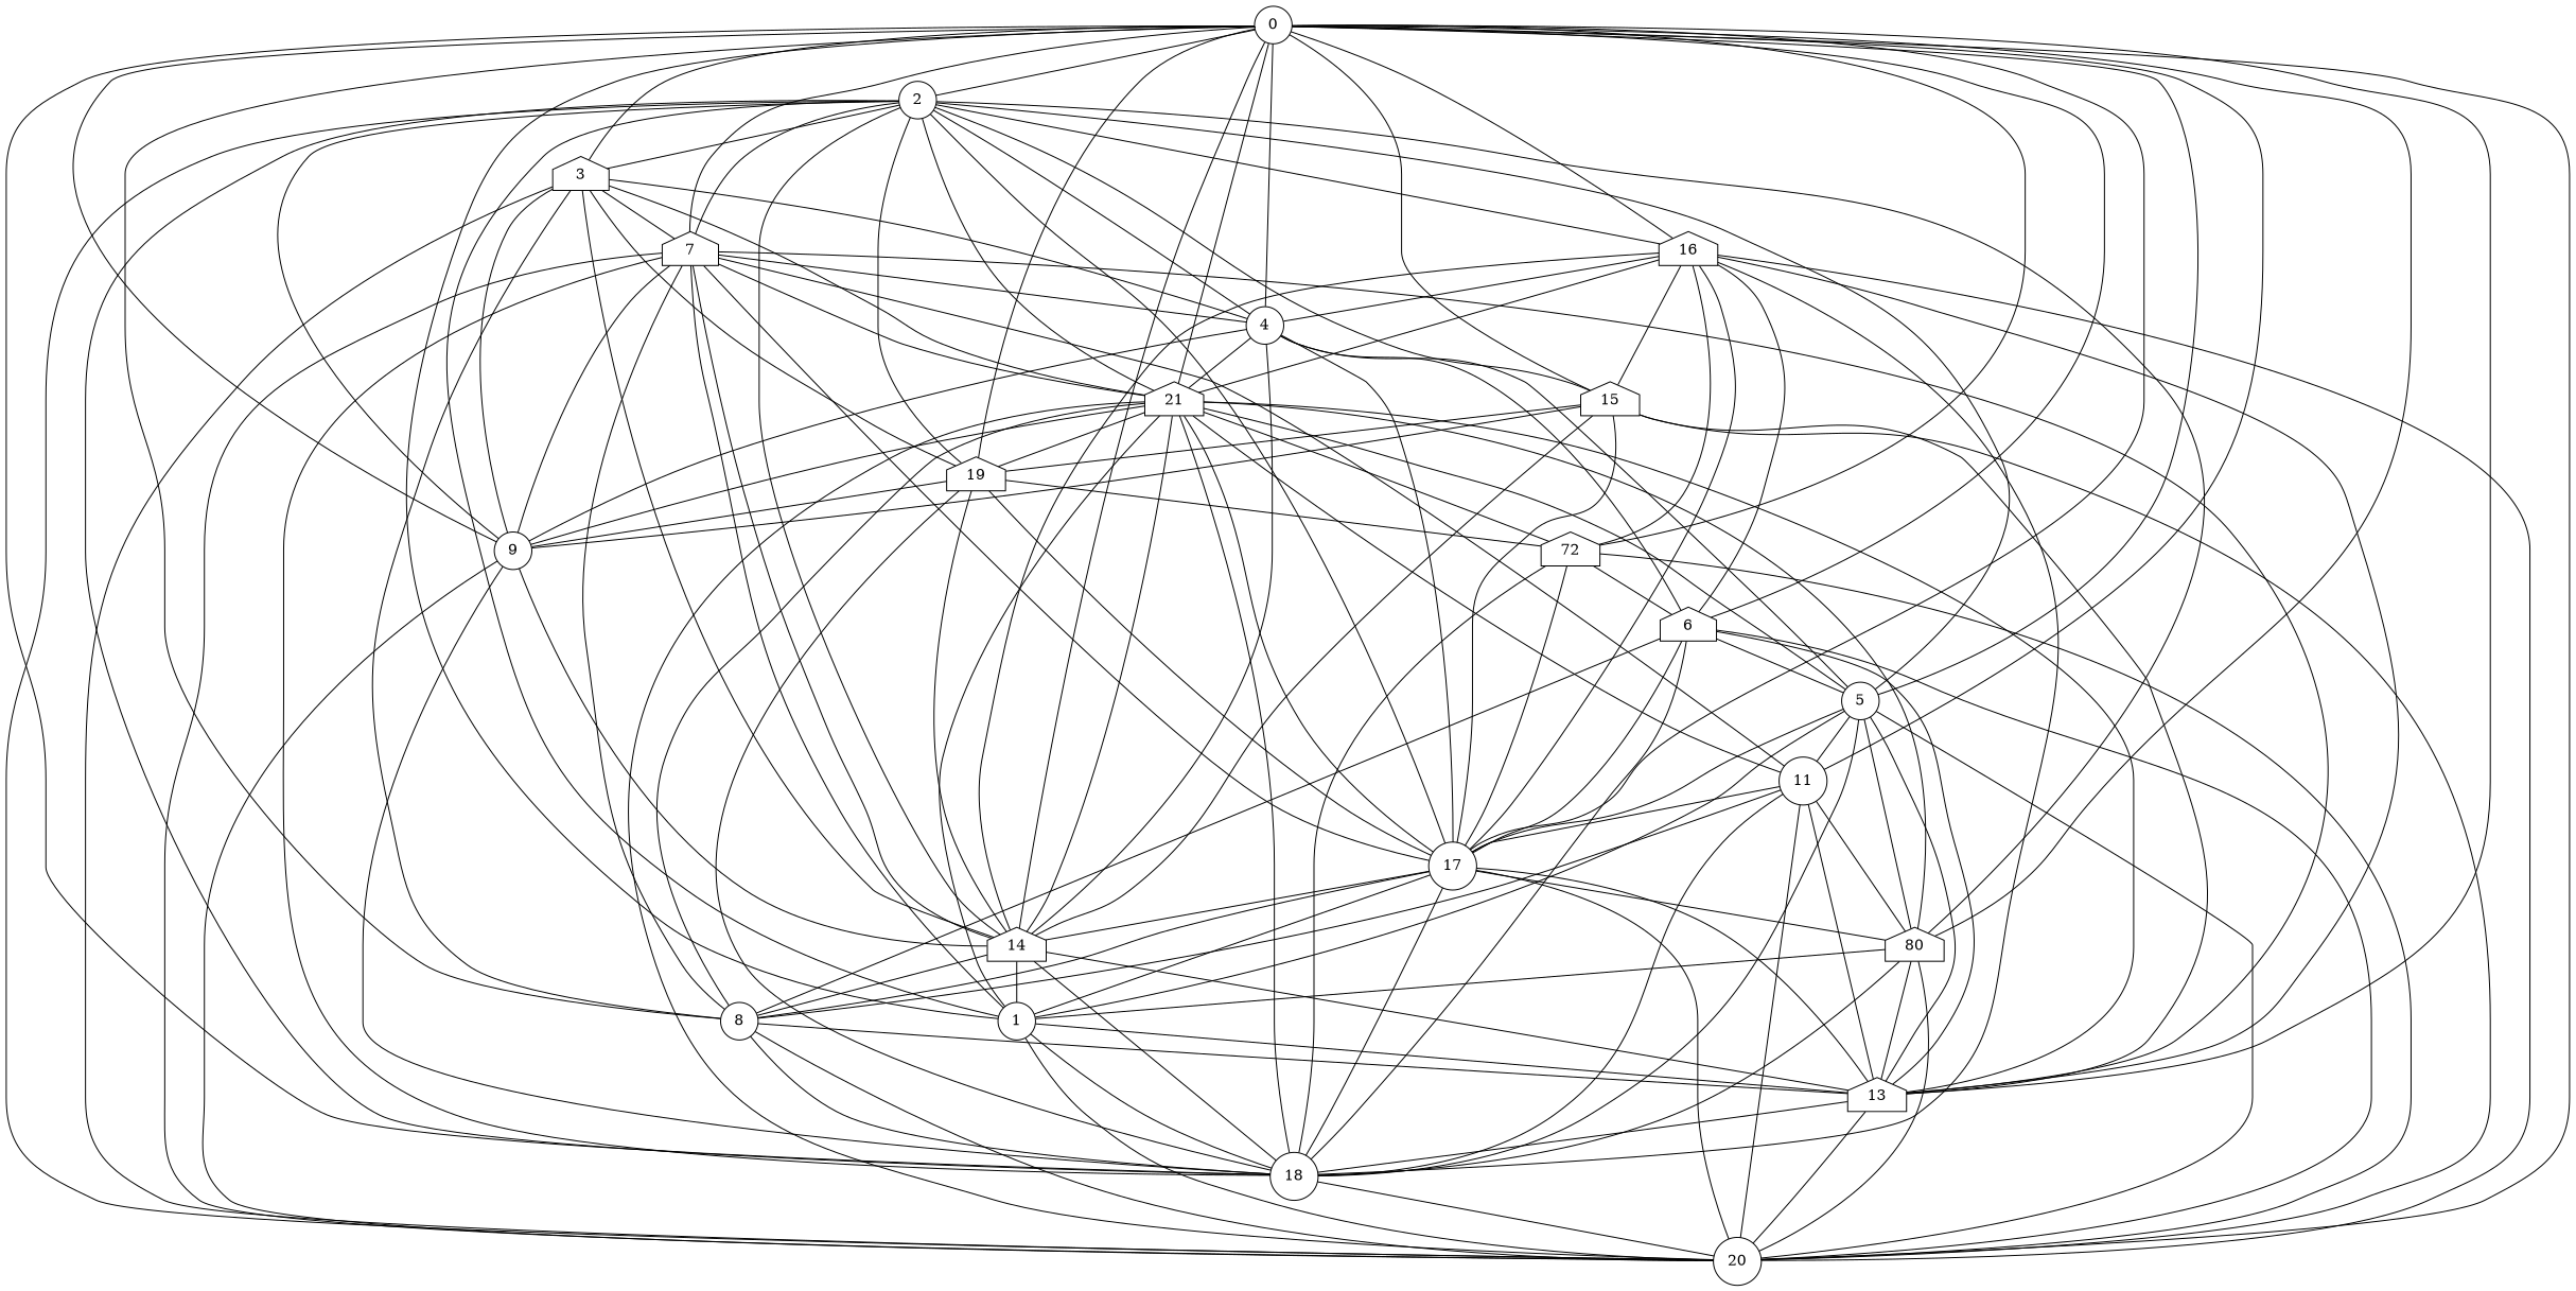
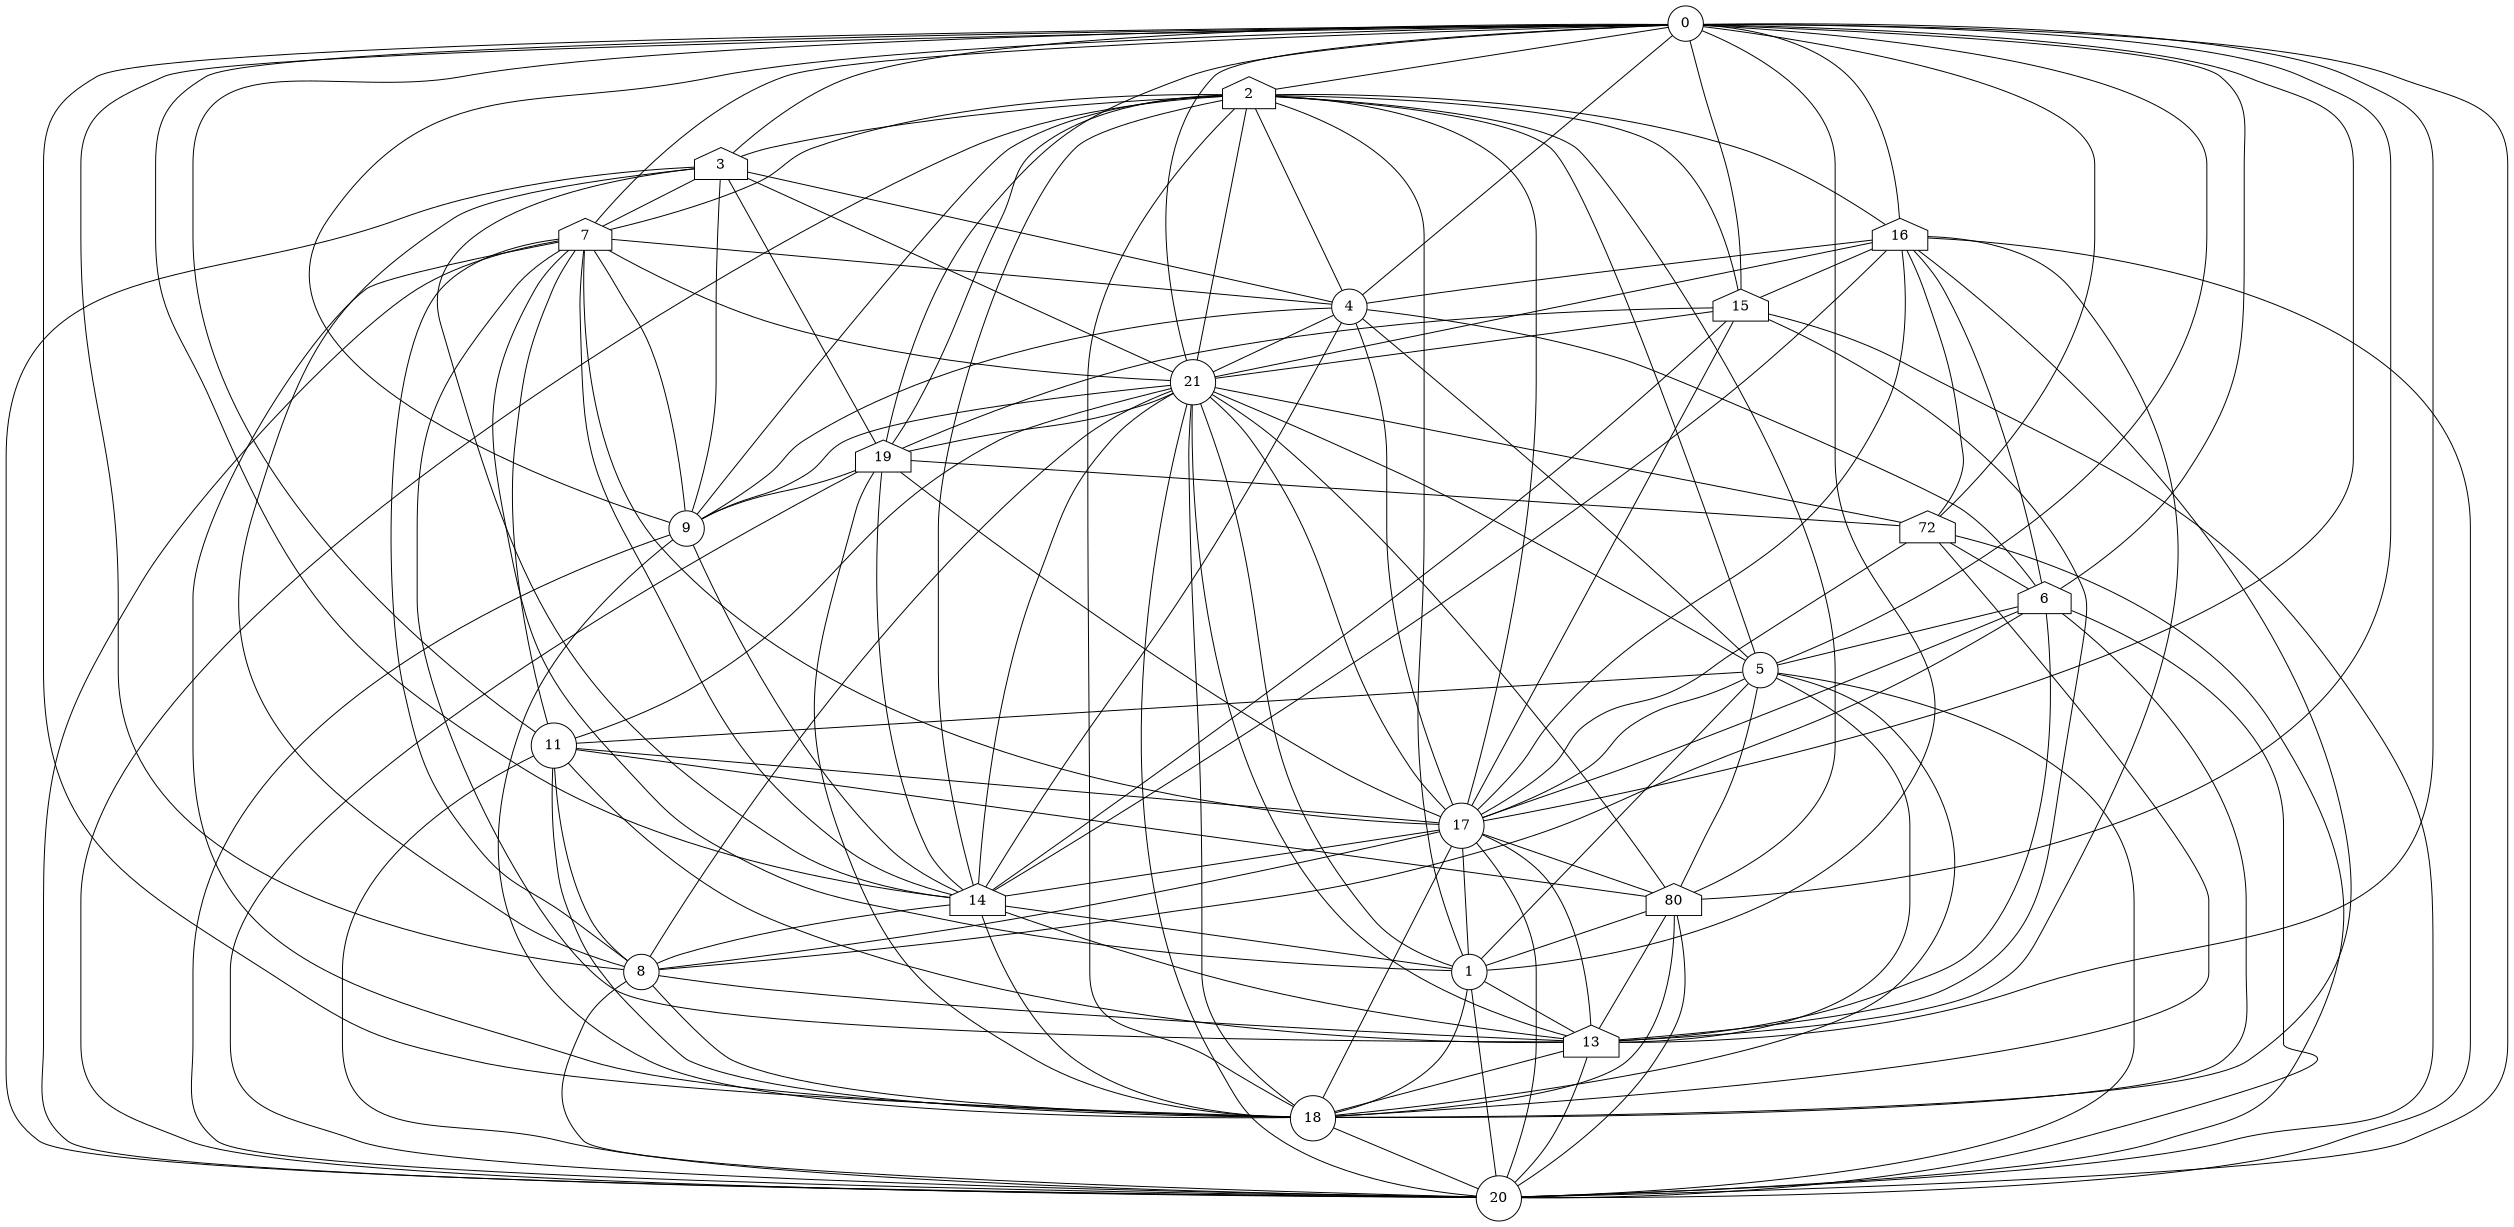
  graph {
    node [shape=house]
    0 [shape=circle]
    1 [shape=circle]
-   2 [shape=circle]
+   2
    3
    4 [shape=circle]
    5 [shape=circle]
    6
    7
    8 [shape=circle]
    9 [shape=circle]
    n11 [label=80]
    11 [shape=circle]
    n13 [label=72]
    13
    14
    15
    16
    17 [shape=circle]
    18 [shape=circle]
    19
    20 [shape=circle]
-   21
+   21 [shape=circle]
    0 -- 1
    0 -- 2
    0 -- 3
    0 -- 4
    0 -- 5
    0 -- 6
    0 -- 7
    0 -- 8
    0 -- 9
    0 -- n11
    0 -- 11
    0 -- n13
    0 -- 13
    0 -- 14
    0 -- 15
    0 -- 16
    0 -- 17
    0 -- 18
    0 -- 19
    0 -- 20
    0 -- 21
    1 -- 13
    1 -- 18
    1 -- 20
    2 -- 1
    2 -- 3
    2 -- 5
    2 -- 7
    2 -- n11
    2 -- 14
    2 -- 15
    2 -- 16
    2 -- 17
    2 -- 18
    2 -- 19
    2 -- 20
    3 -- 7
    3 -- 9
    3 -- 20
    4 -- 2
    4 -- 3
    4 -- 5
    4 -- 6
    4 -- 9
    4 -- 14
    4 -- 17
    4 -- 21
    5 -- 1
    5 -- 11
    5 -- 13
    5 -- 18
    5 -- 20
    6 -- 5
    6 -- 8
    6 -- 13
    6 -- 18
    6 -- 20
    7 -- 1
    7 -- 4
    7 -- 9
    7 -- 13
    7 -- 18
    7 -- 20
    8 -- 3
    8 -- 7
    8 -- 13
    8 -- 18
    8 -- 20
    9 -- 2
    9 -- 14
    9 -- 18
    9 -- 20
    n11 -- 1
    n11 -- 5
    n11 -- 11
    n11 -- 13
    n11 -- 18
    n11 -- 20
    11 -- 7
    11 -- 8
    11 -- 13
    11 -- 17
    11 -- 18
    11 -- 20
    n13 -- 6
    n13 -- 17
    n13 -- 18
    n13 -- 20
    n13 -- 21
    13 -- 18
    13 -- 20
    14 -- 1
    14 -- 3
    14 -- 7
    14 -- 8
    14 -- 13
    14 -- 18
    15 -- 13
    15 -- 14
    15 -- 17
    15 -- 19
    15 -- 20
-   15 -- 9
+   15 -- 21
    16 -- 4
    16 -- 6
    16 -- n13
    16 -- 13
    16 -- 14
    16 -- 15
    16 -- 17
    16 -- 18
    16 -- 20
    16 -- 21
    17 -- 1
    17 -- 5
    17 -- 6
    17 -- 7
    17 -- 8
    17 -- n11
    17 -- 13
    17 -- 14
    17 -- 18
    17 -- 20
    18 -- 20
    19 -- 3
    19 -- 9
    19 -- n13
    19 -- 14
    19 -- 17
    19 -- 18
+   19 -- 20
    21 -- 1
    21 -- 2
    21 -- 3
    21 -- 5
    21 -- 7
    21 -- 8
    21 -- 9
    21 -- n11
    21 -- 11
    21 -- 13
    21 -- 14
    21 -- 17
    21 -- 18
    21 -- 19
    21 -- 20
  }
